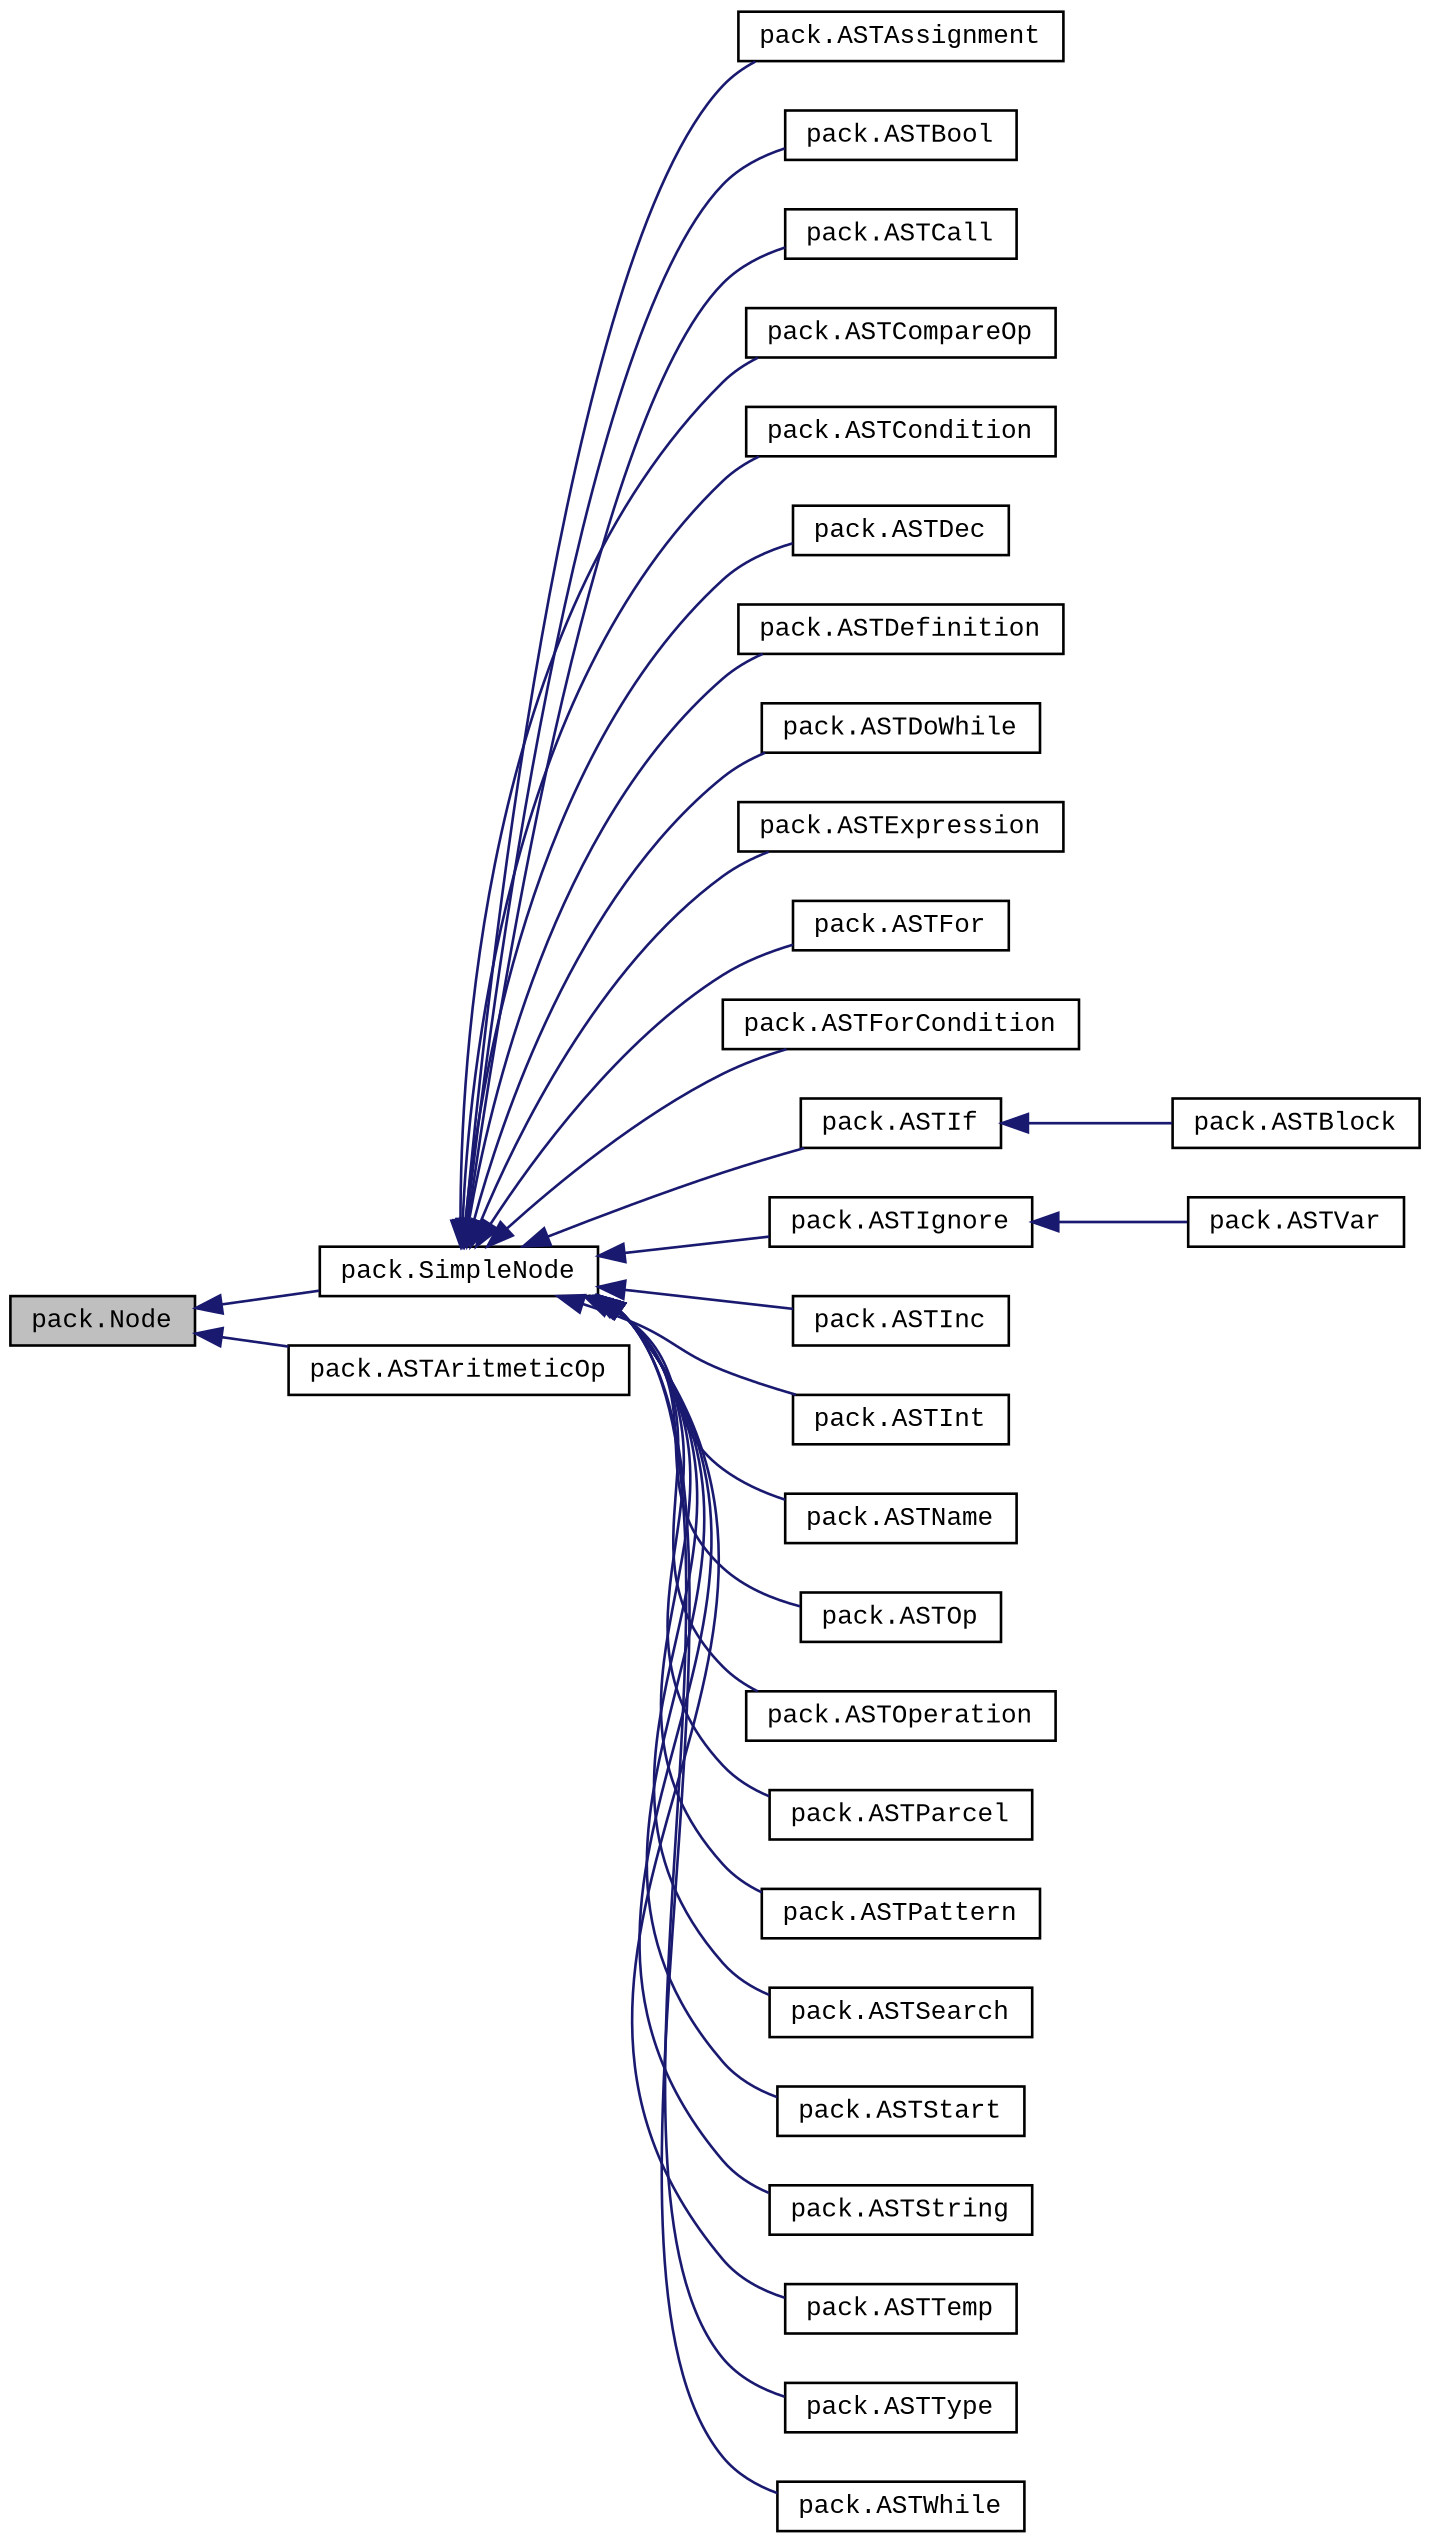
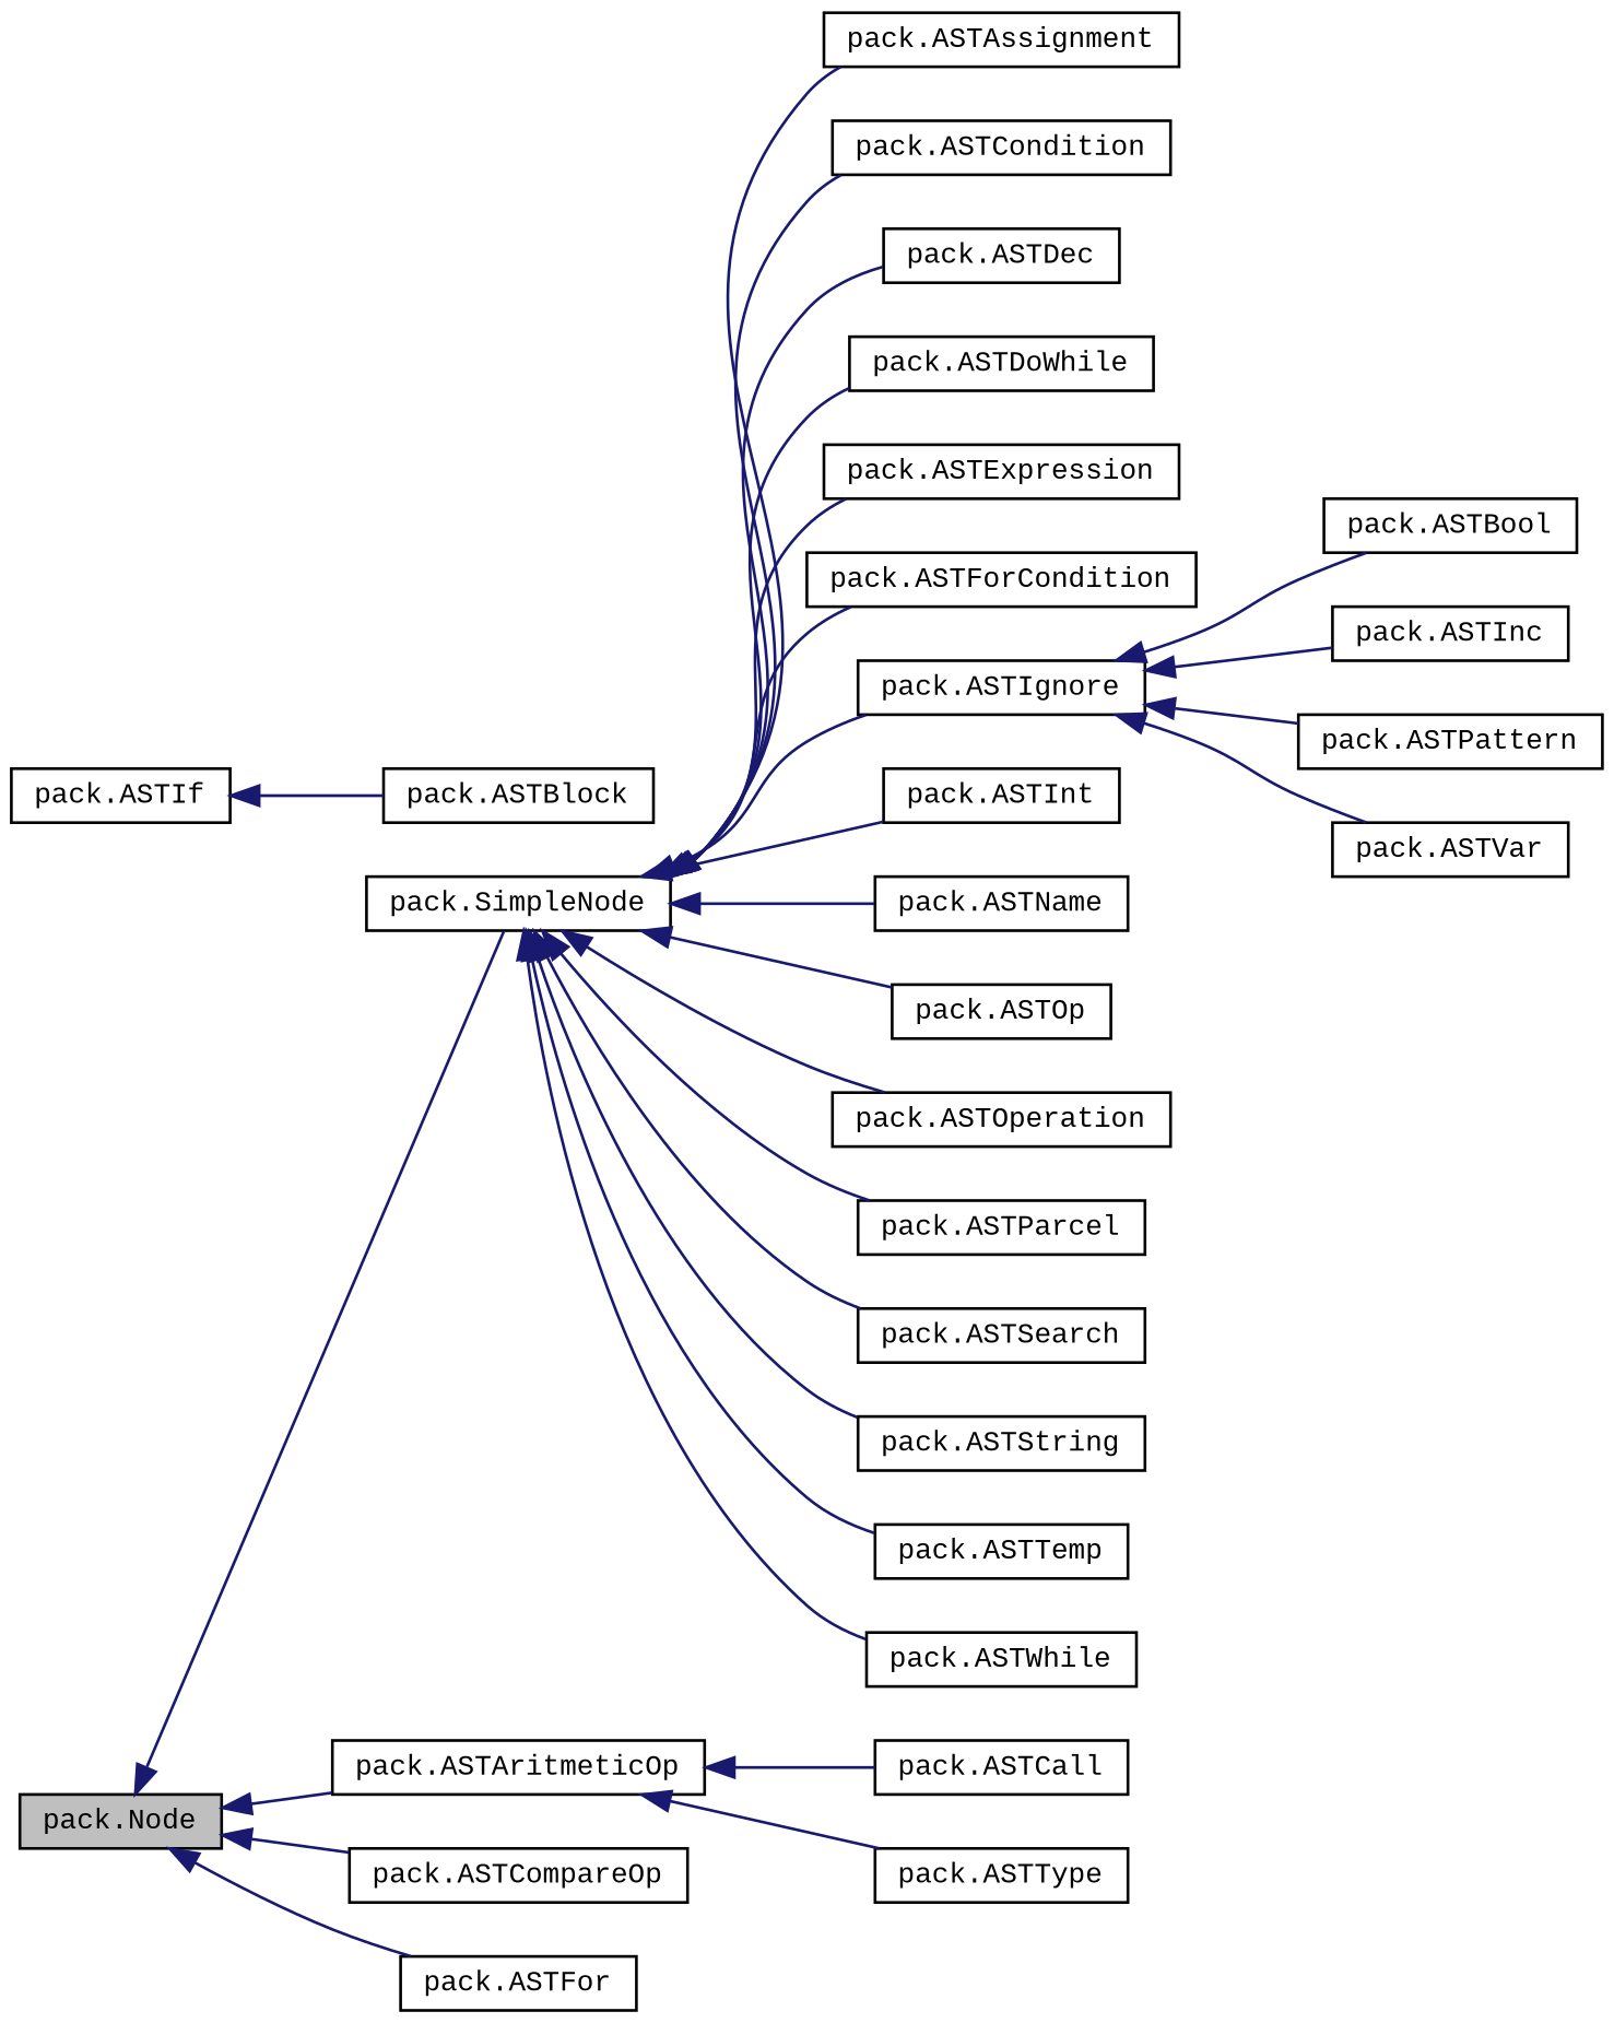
  digraph {
    fontname="Liberation Mono"
    rankdir=LR
    node [color=black fillcolor=white fontname="Liberation Mono" fontsize=10 shape=record style=filled]
    edge [color=midnightblue dir=back fontname="Liberation Mono" fontsize=10 labelfontname=Helvetica labelfontsize=10 style=solid]
    n1 [fillcolor=grey75 fontcolor=black height=0.2 label="pack.Node" width=0.4]
    n2 [height=0.2 label="pack.SimpleNode" width=0.4]
    n3 [height=0.2 label="pack.ASTAritmeticOp" width=0.4]
    n4 [height=0.2 label="pack.ASTAssignment" width=0.4]
    n5 [height=0.2 label="pack.ASTBool" width=0.4]
    n6 [height=0.2 label="pack.ASTCall" width=0.4]
    n7 [height=0.2 label="pack.ASTCompareOp" width=0.4]
    n8 [height=0.2 label="pack.ASTCondition" width=0.4]
    n9 [height=0.2 label="pack.ASTDec" width=0.4]
-   n10 [height=0.2 label="pack.ASTDefinition" width=0.4]
    n11 [height=0.2 label="pack.ASTDoWhile" width=0.4]
    n12 [height=0.2 label="pack.ASTExpression" width=0.4]
    n13 [height=0.2 label="pack.ASTFor" width=0.4]
    n14 [height=0.2 label="pack.ASTForCondition" width=0.4]
    n15 [height=0.2 label="pack.ASTIf" width=0.4]
    n16 [height=0.2 label="pack.ASTIgnore" width=0.4]
    n17 [height=0.2 label="pack.ASTInc" width=0.4]
    n18 [height=0.2 label="pack.ASTInt" width=0.4]
    n19 [height=0.2 label="pack.ASTName" width=0.4]
    n20 [height=0.2 label="pack.ASTOp" width=0.4]
    n21 [height=0.2 label="pack.ASTOperation" width=0.4]
    n22 [height=0.2 label="pack.ASTParcel" width=0.4]
    n23 [height=0.2 label="pack.ASTPattern" width=0.4]
    n24 [height=0.2 label="pack.ASTSearch" width=0.4]
-   n25 [height=0.2 label="pack.ASTStart" width=0.4]
    n26 [height=0.2 label="pack.ASTString" width=0.4]
    n27 [height=0.2 label="pack.ASTTemp" width=0.4]
    n28 [height=0.2 label="pack.ASTType" width=0.4]
    n29 [height=0.2 label="pack.ASTWhile" width=0.4]
    n30 [height=0.2 label="pack.ASTBlock" width=0.4]
    n31 [height=0.2 label="pack.ASTVar" width=0.4]
    n1 -> n2
    n1 -> n3
    n2 -> n4
-   n2 -> n5
-   n2 -> n6
-   n2 -> n7
+   n16 -> n5
+   n3 -> n6
+   n1 -> n7
    n2 -> n8
    n2 -> n9
-   n2 -> n10
    n2 -> n11
    n2 -> n12
-   n2 -> n13
+   n1 -> n13
    n2 -> n14
-   n2 -> n15
    n2 -> n16
-   n2 -> n17
+   n16 -> n17
    n2 -> n18
    n2 -> n19
    n2 -> n20
    n2 -> n21
    n2 -> n22
-   n2 -> n23
+   n16 -> n23
    n2 -> n24
-   n2 -> n25
    n2 -> n26
    n2 -> n27
-   n2 -> n28
+   n3 -> n28
    n2 -> n29
    n15 -> n30
    n16 -> n31
  }
